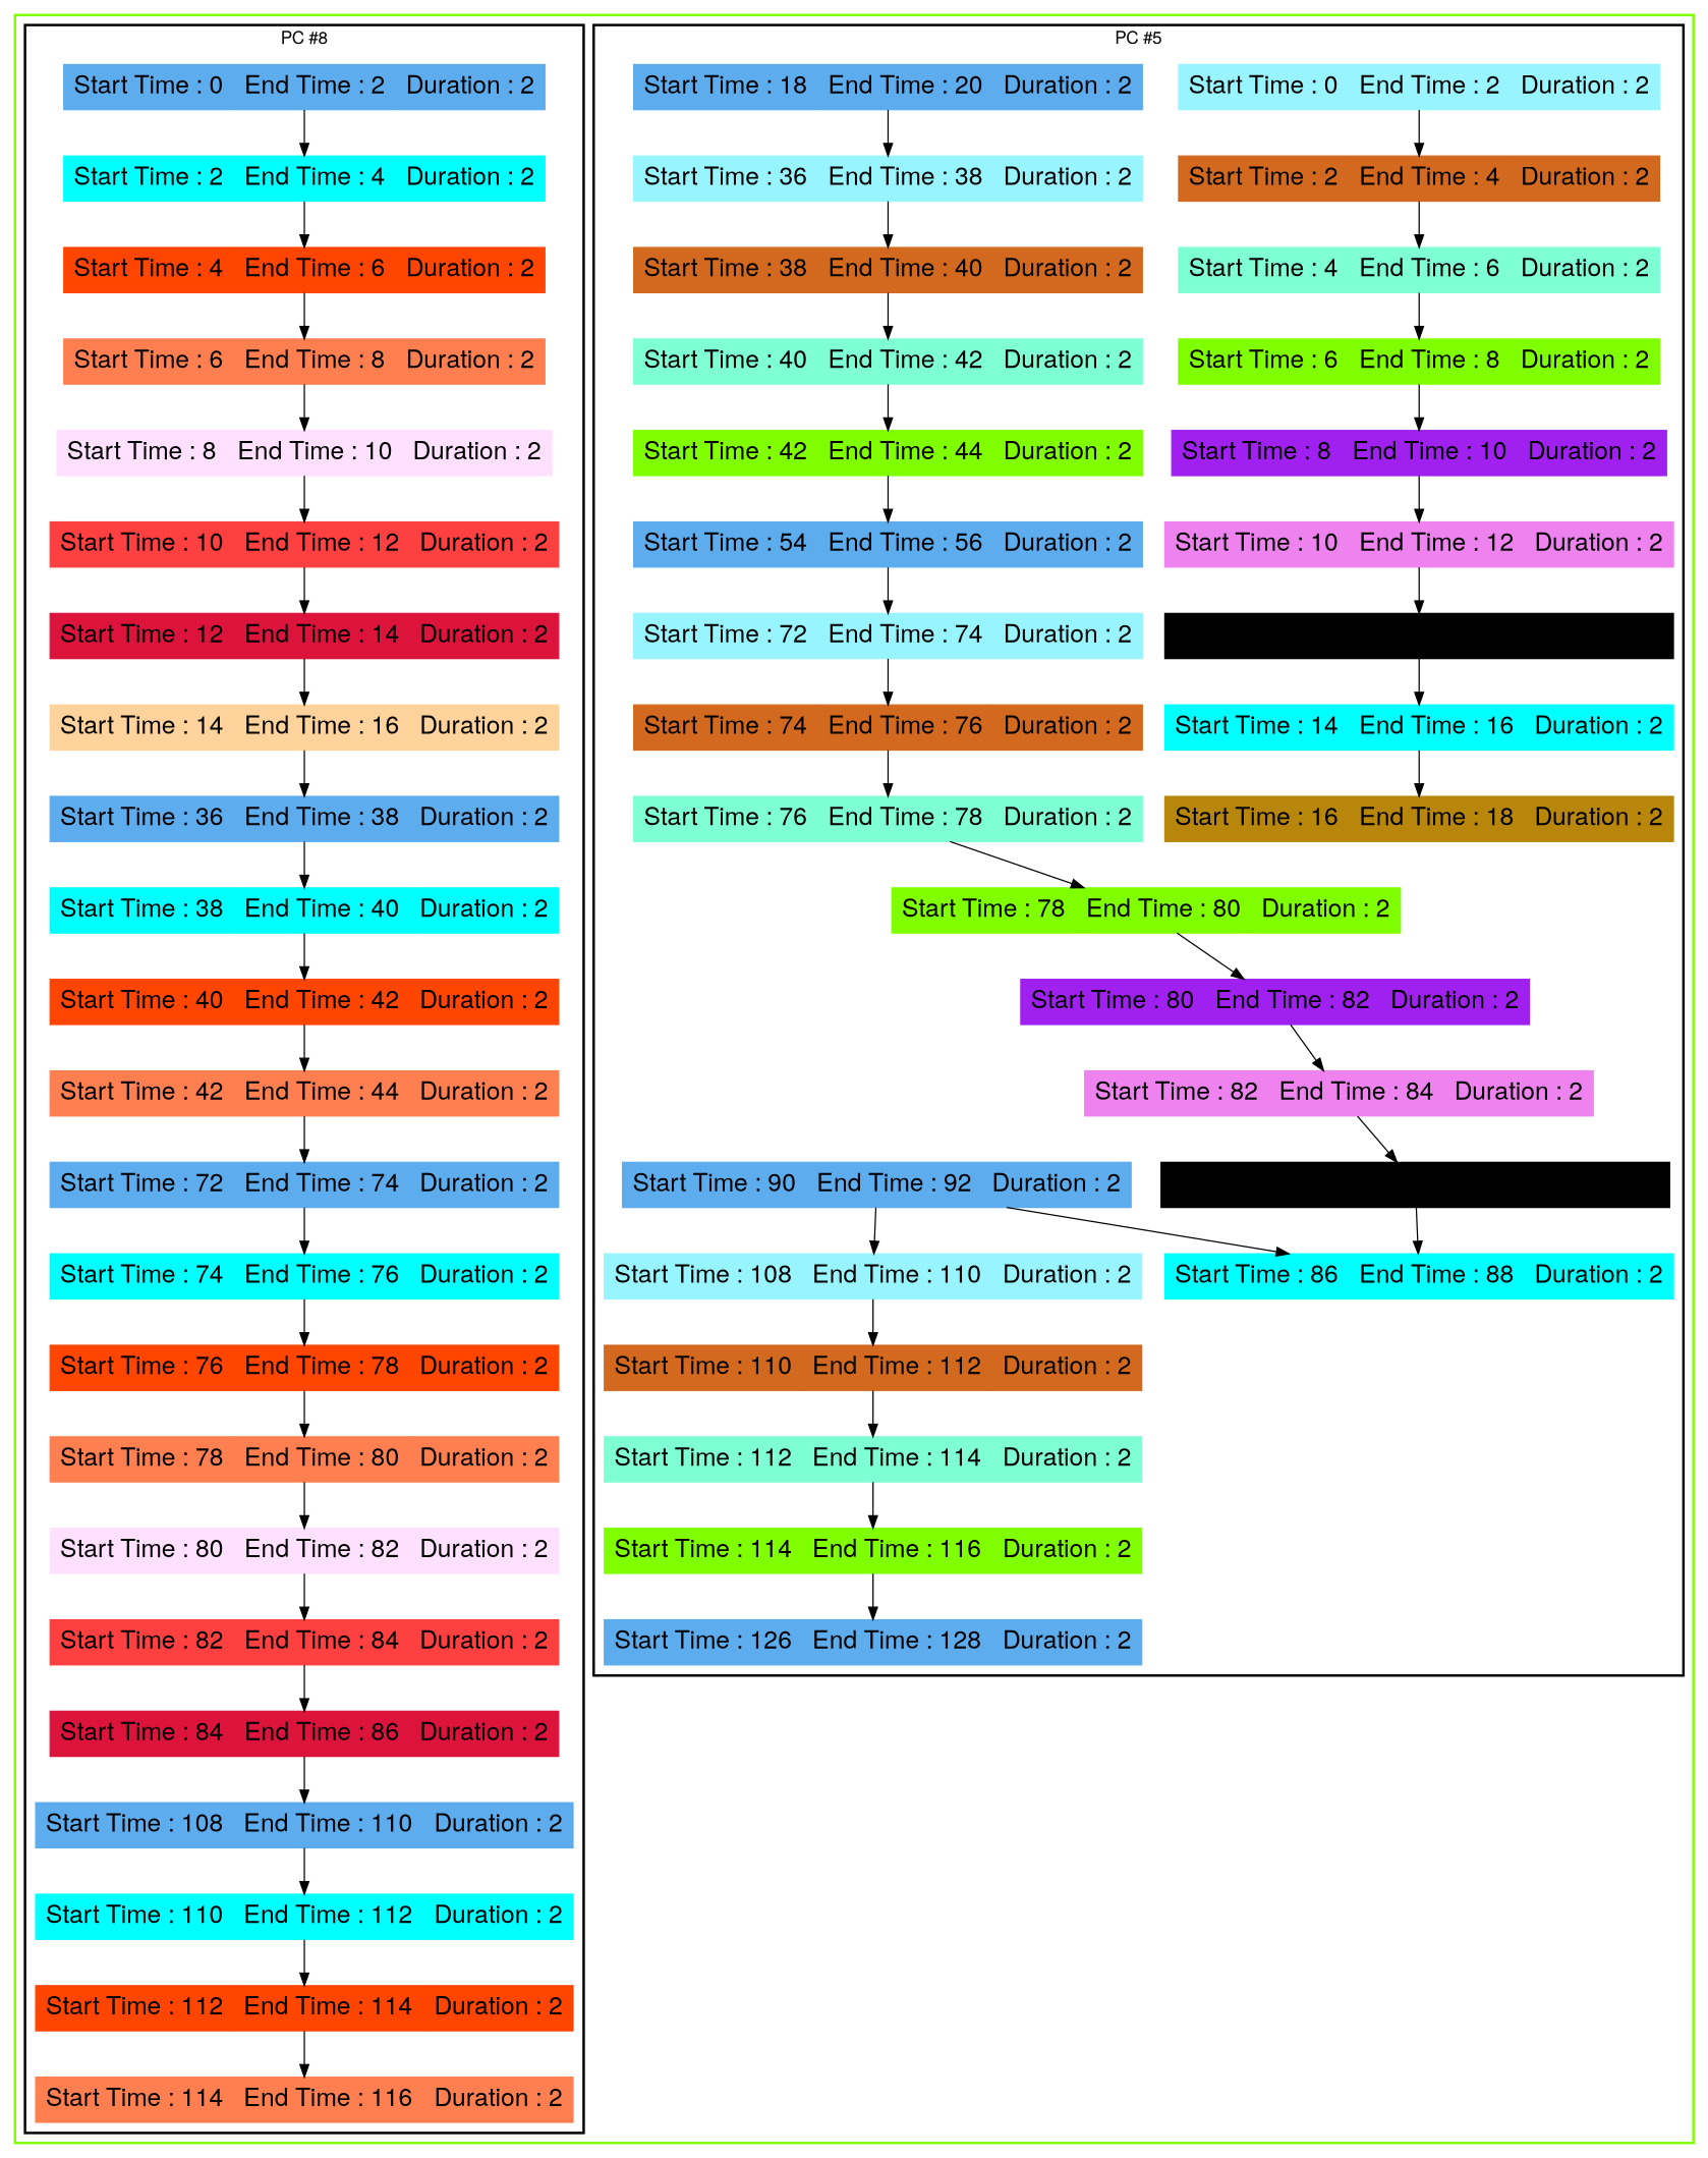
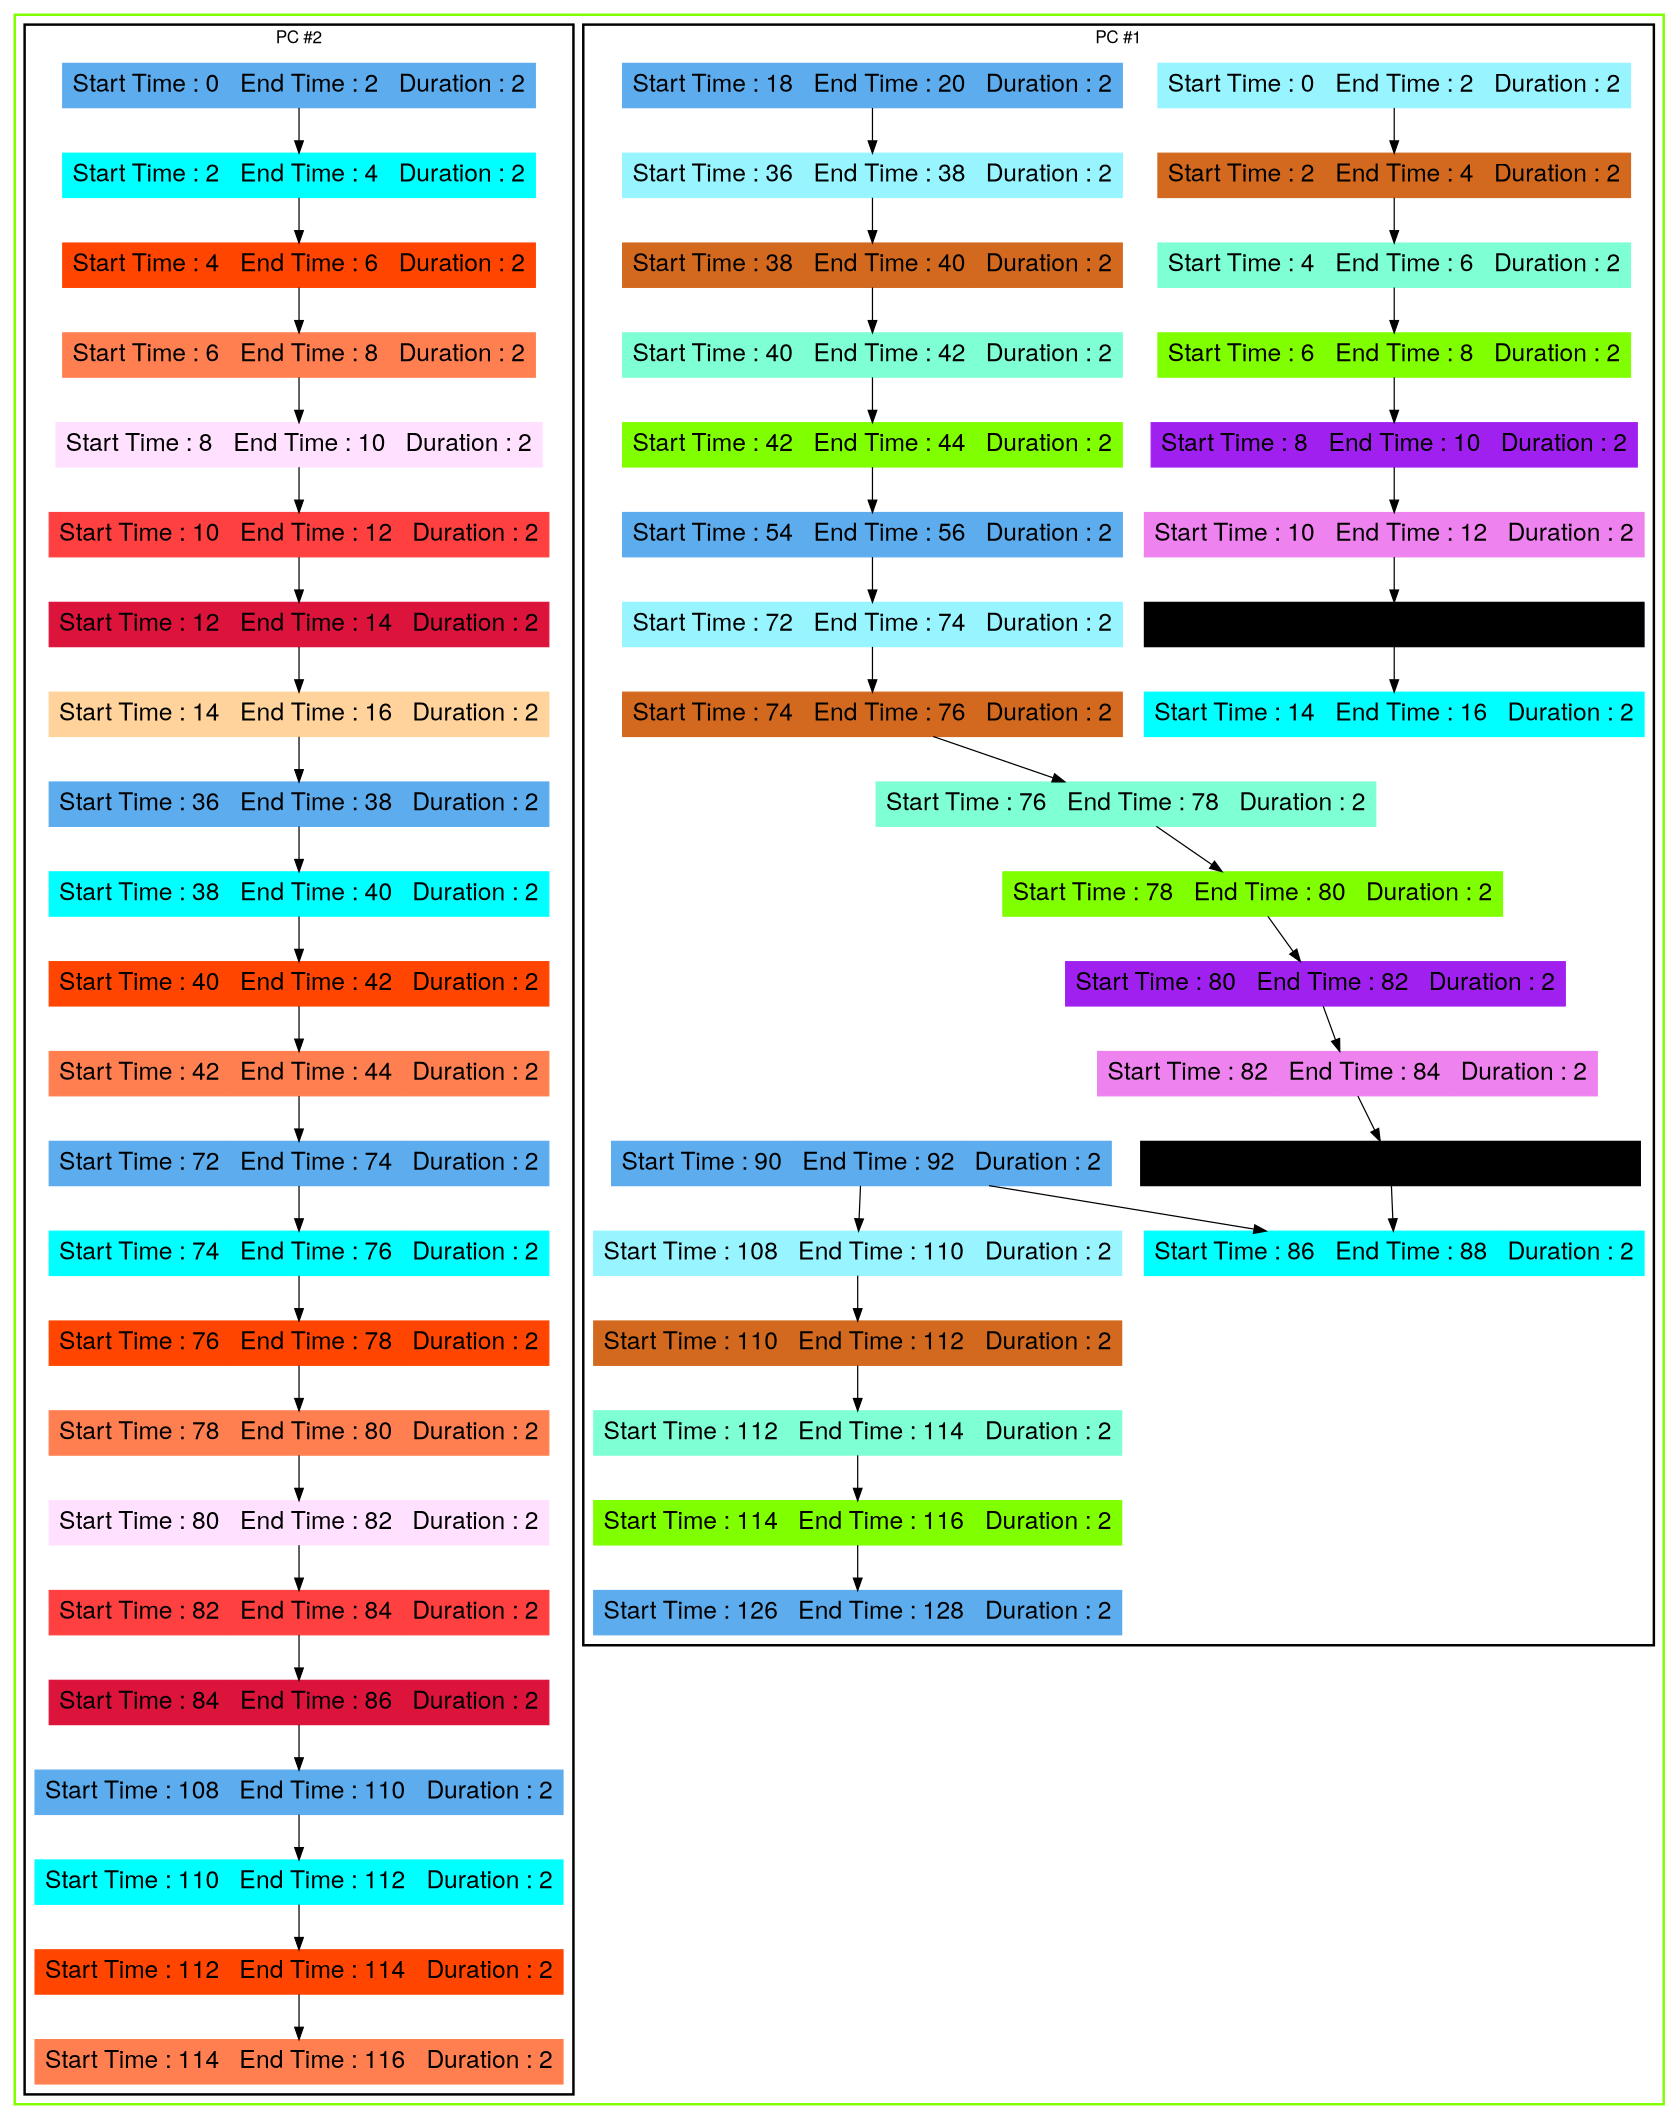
  digraph {
    fontname="Helvetica,Arial,sans-serif"
    rankdir=TB
    node [color=steelblue2 fontname="Helvetica,Arial,sans-serif" fontsize=20 shape=record style=filled]
    edge [fontname="Helvetica,Arial,sans-serif"]
    n1 [color=cadetblue1 label="Start Time : 0 | End Time : 2 | Duration : 2"]
    n2 [color=chocolate label="Start Time : 2 | End Time : 4 | Duration : 2"]
    n3 [color=aquamarine label="Start Time : 4 | End Time : 6 | Duration : 2"]
    n4 [color=chartreuse label="Start Time : 6 | End Time : 8 | Duration : 2"]
    n5 [color=x11purple label="Start Time : 8 | End Time : 10 | Duration : 2"]
    n6 [color=violet label="Start Time : 10 | End Time : 12 | Duration : 2"]
    n7 [color=cornflower label="Start Time : 12 | End Time : 14 | Duration : 2"]
    n8 [color=cyan label="Start Time : 14 | End Time : 16 | Duration : 2"]
-   n9 [color=darkgoldenrod label="Start Time : 16 | End Time : 18 | Duration : 2"]
    n10 [label="Start Time : 18 | End Time : 20 | Duration : 2"]
    n11 [color=cadetblue1 label="Start Time : 36 | End Time : 38 | Duration : 2"]
    n12 [color=chocolate label="Start Time : 38 | End Time : 40 | Duration : 2"]
    n13 [color=aquamarine label="Start Time : 40 | End Time : 42 | Duration : 2"]
    n14 [color=chartreuse label="Start Time : 42 | End Time : 44 | Duration : 2"]
    n15 [label="Start Time : 54 | End Time : 56 | Duration : 2"]
    n16 [color=cadetblue1 label="Start Time : 72 | End Time : 74 | Duration : 2"]
    n17 [color=chocolate label="Start Time : 74 | End Time : 76 | Duration : 2"]
    n18 [color=aquamarine label="Start Time : 76 | End Time : 78 | Duration : 2"]
    n19 [color=chartreuse label="Start Time : 78 | End Time : 80 | Duration : 2"]
    n20 [color=x11purple label="Start Time : 80 | End Time : 82 | Duration : 2"]
    n21 [color=violet label="Start Time : 82 | End Time : 84 | Duration : 2"]
    n22 [color=cornflower label="Start Time : 84 | End Time : 86 | Duration : 2"]
    n23 [color=cyan label="Start Time : 86 | End Time : 88 | Duration : 2"]
    n24 [label="Start Time : 90 | End Time : 92 | Duration : 2"]
    n25 [color=cadetblue1 label="Start Time : 108 | End Time : 110 | Duration : 2"]
    n26 [color=chocolate label="Start Time : 110 | End Time : 112 | Duration : 2"]
    n27 [color=aquamarine label="Start Time : 112 | End Time : 114 | Duration : 2"]
    n28 [color=chartreuse label="Start Time : 114 | End Time : 116 | Duration : 2"]
    n29 [label="Start Time : 126 | End Time : 128 | Duration : 2"]
    n30 [label="Start Time : 0 | End Time : 2 | Duration : 2"]
    n31 [color=aqua label="Start Time : 2 | End Time : 4 | Duration : 2"]
    n32 [color=orangered1 label="Start Time : 4 | End Time : 6 | Duration : 2"]
    n33 [color=coral label="Start Time : 6 | End Time : 8 | Duration : 2"]
    n34 [color=thistle1 label="Start Time : 8 | End Time : 10 | Duration : 2"]
    n35 [color=brown1 label="Start Time : 10 | End Time : 12 | Duration : 2"]
    n36 [color=crimson label="Start Time : 12 | End Time : 14 | Duration : 2"]
    n37 [color=burlywood1 label="Start Time : 14 | End Time : 16 | Duration : 2"]
    n38 [label="Start Time : 36 | End Time : 38 | Duration : 2"]
    n39 [color=aqua label="Start Time : 38 | End Time : 40 | Duration : 2"]
    n40 [color=orangered1 label="Start Time : 40 | End Time : 42 | Duration : 2"]
    n41 [color=coral label="Start Time : 42 | End Time : 44 | Duration : 2"]
    n42 [label="Start Time : 72 | End Time : 74 | Duration : 2"]
    n43 [color=aqua label="Start Time : 74 | End Time : 76 | Duration : 2"]
    n44 [color=orangered1 label="Start Time : 76 | End Time : 78 | Duration : 2"]
    n45 [color=coral label="Start Time : 78 | End Time : 80 | Duration : 2"]
    n46 [color=thistle1 label="Start Time : 80 | End Time : 82 | Duration : 2"]
    n47 [color=brown1 label="Start Time : 82 | End Time : 84 | Duration : 2"]
    n48 [color=crimson label="Start Time : 84 | End Time : 86 | Duration : 2"]
    n49 [label="Start Time : 108 | End Time : 110 | Duration : 2"]
    n50 [color=aqua label="Start Time : 110 | End Time : 112 | Duration : 2"]
    n51 [color=orangered1 label="Start Time : 112 | End Time : 114 | Duration : 2"]
    n52 [color=coral label="Start Time : 114 | End Time : 116 | Duration : 2"]
    subgraph cluster_1 {
      color=chartreuse
      style=bold
      subgraph cluster_2 {
        color=black
-       label="PC #5"
+       label="PC #1"
        style=bold
        n1
        n2
        n3
        n4
        n5
        n6
        n7
        n8
-       n9
        n10
        n11
        n12
        n13
        n14
        n15
        n16
        n17
        n18
        n19
        n20
        n21
        n22
        n23
        n24
        n25
        n26
        n27
        n28
        n29
      }
      subgraph cluster_3 {
        color=black
-       label="PC #8"
+       label="PC #2"
        style=bold
        n30
        n31
        n32
        n33
        n34
        n35
        n36
        n37
        n38
        n39
        n40
        n41
        n42
        n43
        n44
        n45
        n46
        n47
        n48
        n49
        n50
        n51
        n52
      }
    }
    n1 -> n2
    n2 -> n3
    n3 -> n4
    n4 -> n5
    n5 -> n6
    n6 -> n7
    n7 -> n8
-   n8 -> n9
    n10 -> n11
    n11 -> n12
    n12 -> n13
    n13 -> n14
    n14 -> n15
    n15 -> n16
    n16 -> n17
    n17 -> n18
    n18 -> n19
    n19 -> n20
    n20 -> n21
    n21 -> n22
    n22 -> n23
    n24 -> n23
    n24 -> n25
    n25 -> n26
    n26 -> n27
    n27 -> n28
    n28 -> n29
    n30 -> n31
    n31 -> n32
    n32 -> n33
    n33 -> n34
    n34 -> n35
    n35 -> n36
    n36 -> n37
    n37 -> n38
    n38 -> n39
    n39 -> n40
    n40 -> n41
    n41 -> n42
    n42 -> n43
    n43 -> n44
    n44 -> n45
    n45 -> n46
    n46 -> n47
    n47 -> n48
    n48 -> n49
    n49 -> n50
    n50 -> n51
    n51 -> n52
  }
